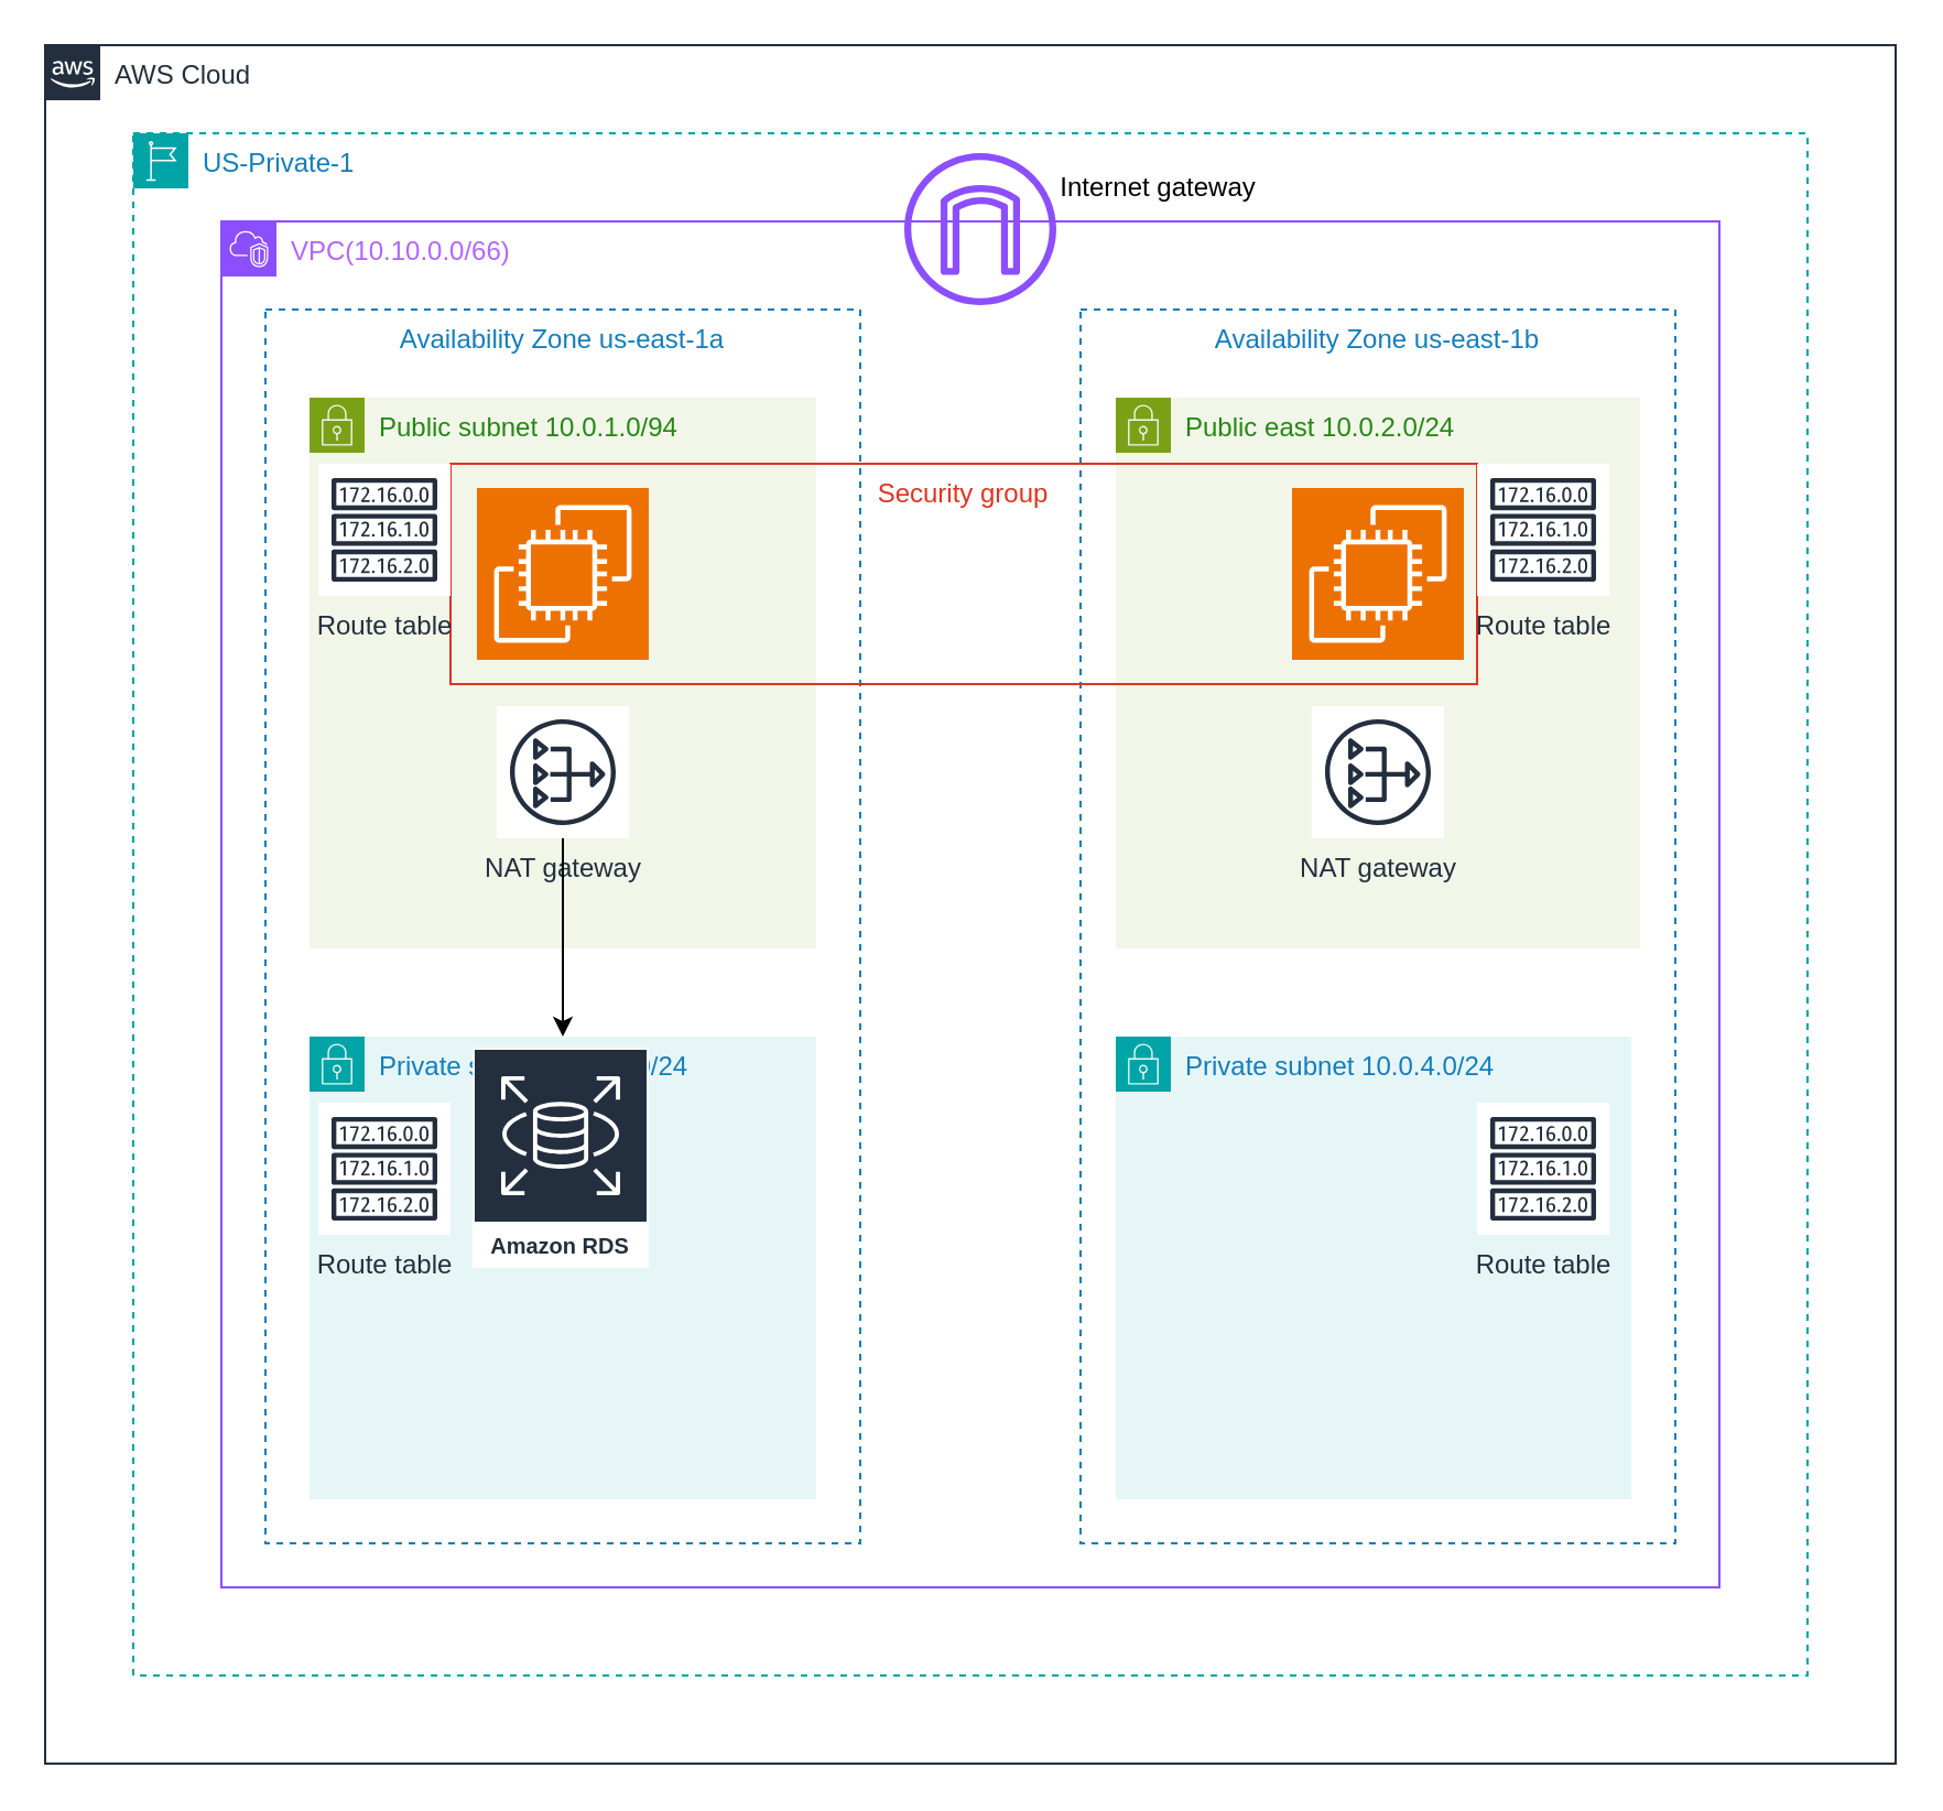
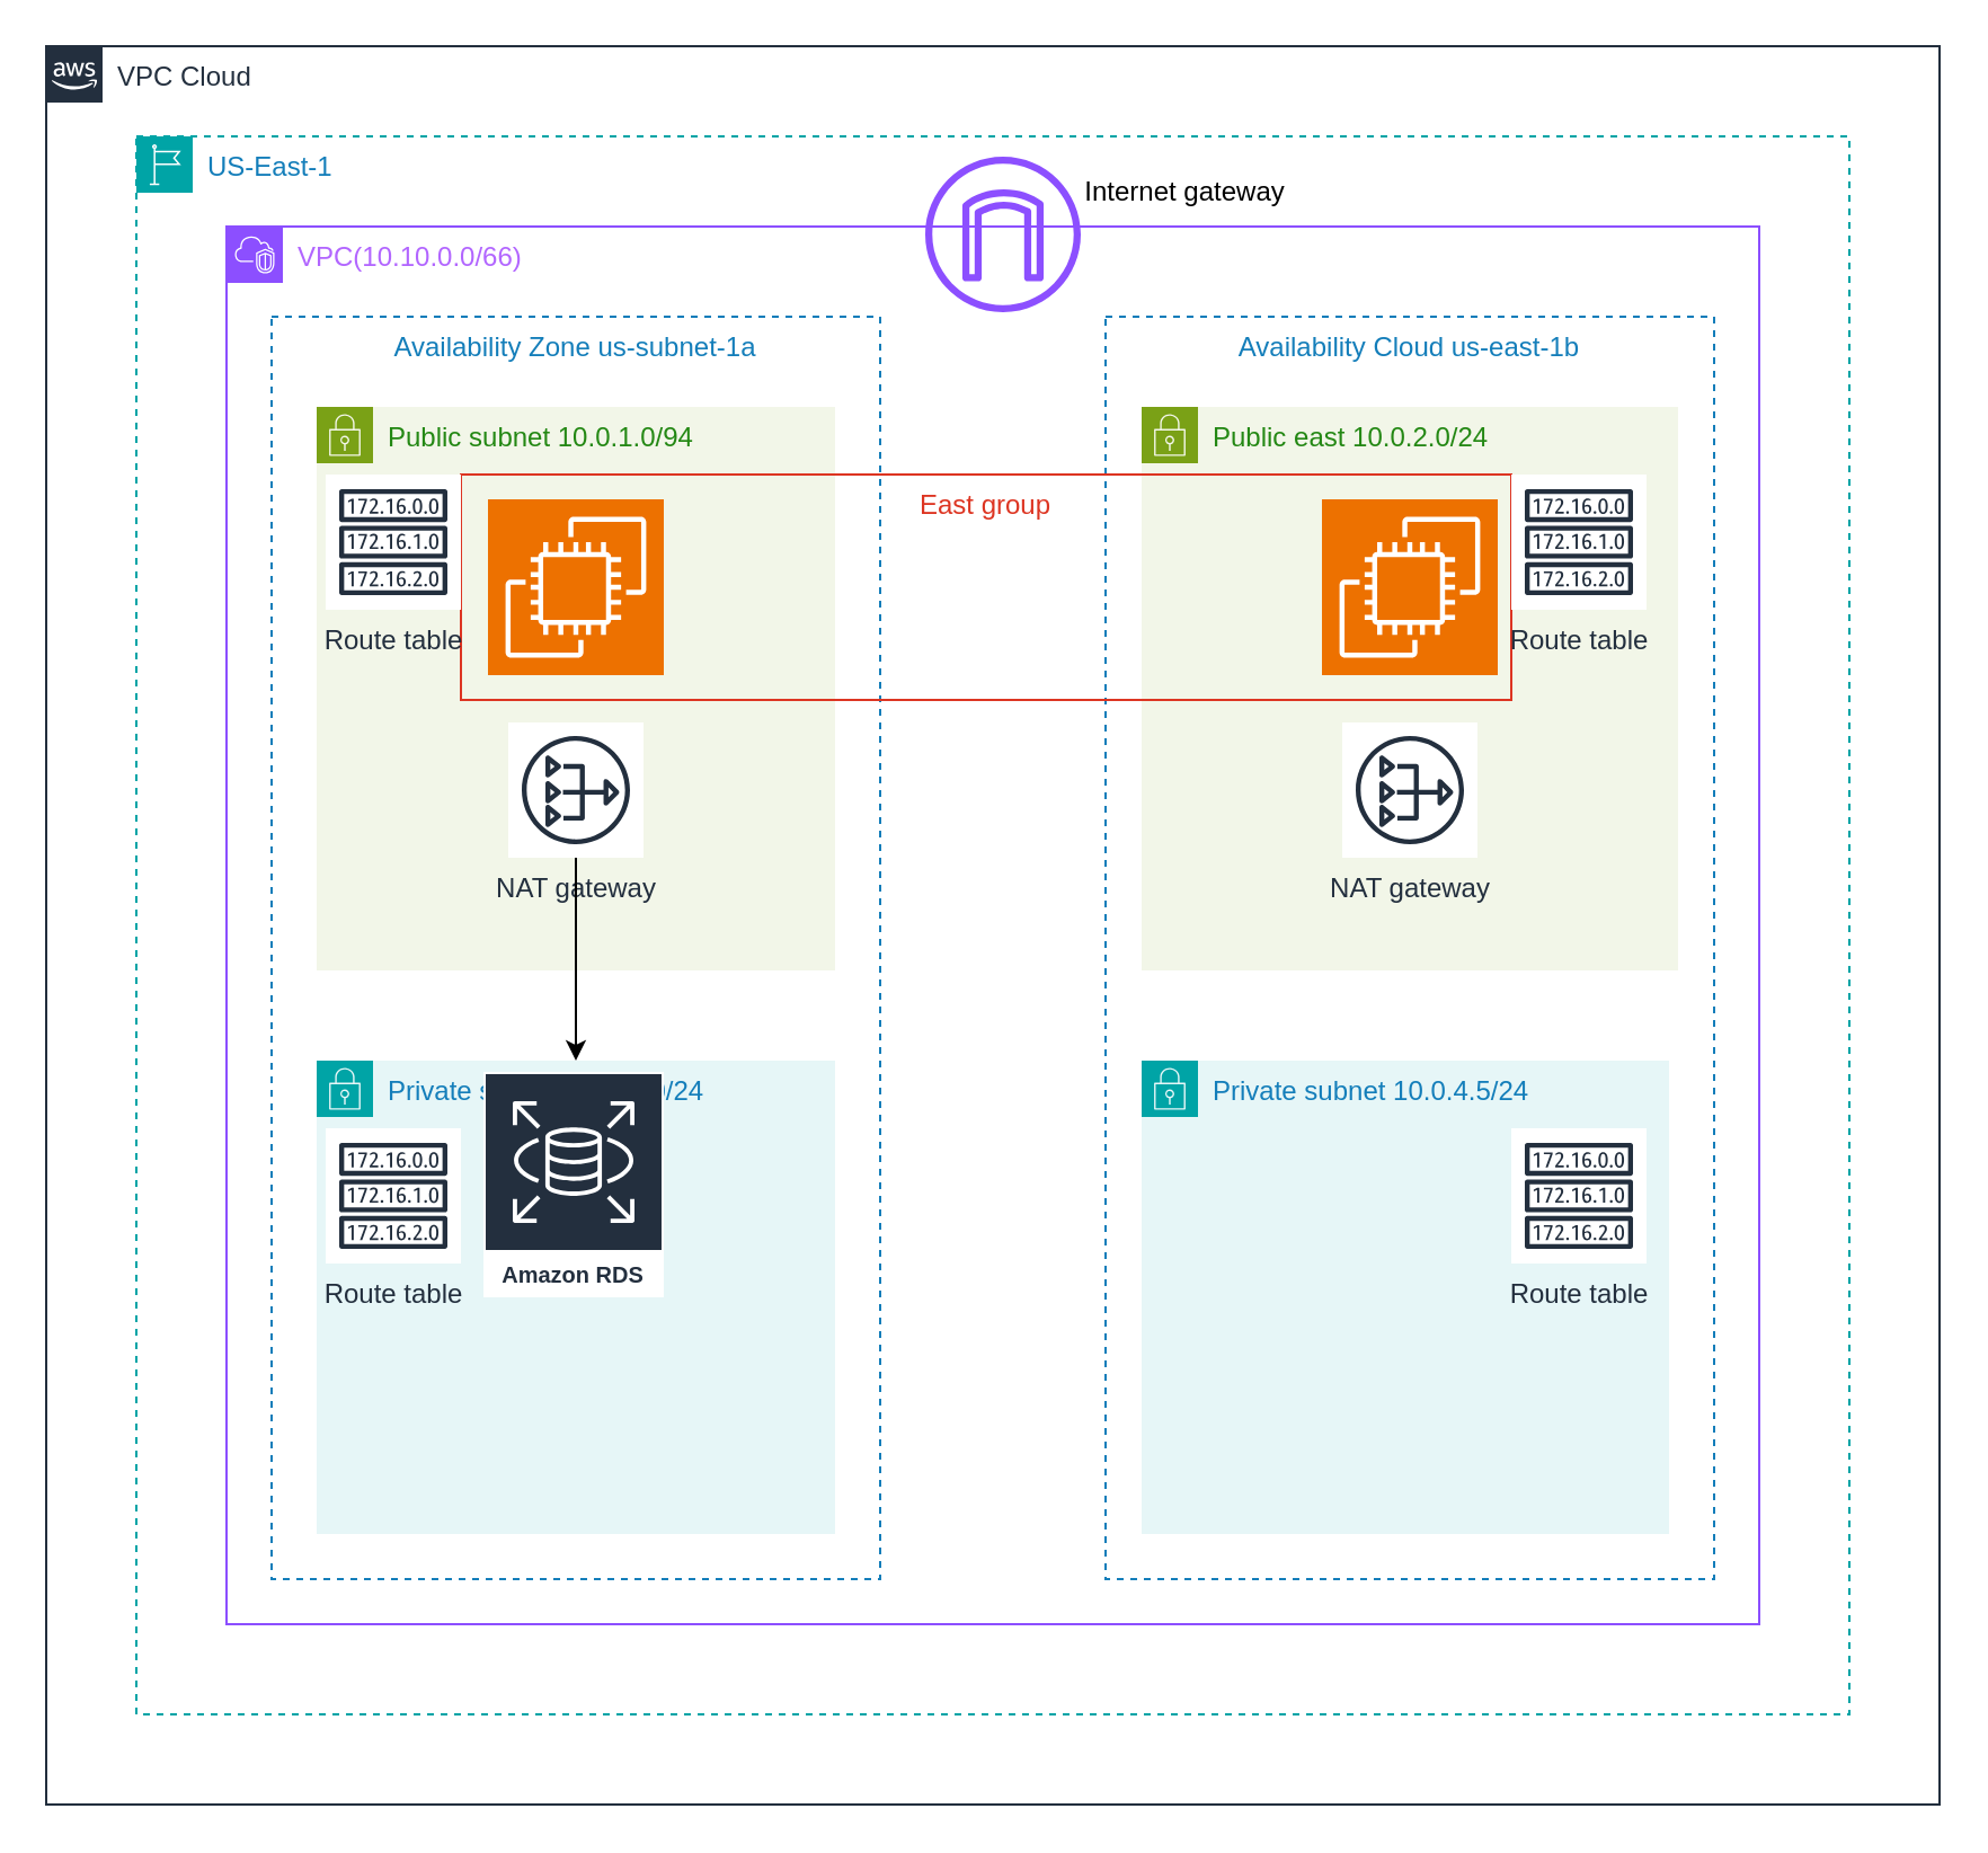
  <mxCell id="0" />
  <mxCell id="1" parent="0" />
- <mxCell id="2" value="AWS Cloud" style="points=[[0,0],[0.25,0],[0.5,0],[0.75,0],[1,0],[1,0.25],[1,0.5],[1,0.75],[1,1],[0.75,1],[0.5,1],[0.25,1],[0,1],[0,0.75],[0,0.5],[0,0.25]];outlineConnect=0;gradientColor=none;html=1;whiteSpace=wrap;fontSize=12;fontStyle=0;container=1;pointerEvents=0;collapsible=0;recursiveResize=0;shape=mxgraph.aws4.group;grIcon=mxgraph.aws4.group_aws_cloud_alt;strokeColor=#232F3E;fillColor=none;verticalAlign=top;align=left;spacingLeft=30;fontColor=#232F3E;dashed=0;" vertex="1" parent="1"><mxGeometry width="840" height="780" as="geometry" x="20" y="20" /></mxCell>
- <mxCell id="3" value="US-Private-1" style="points=[[0,0],[0.25,0],[0.5,0],[0.75,0],[1,0],[1,0.25],[1,0.5],[1,0.75],[1,1],[0.75,1],[0.5,1],[0.25,1],[0,1],[0,0.75],[0,0.5],[0,0.25]];outlineConnect=0;gradientColor=none;html=1;whiteSpace=wrap;fontSize=12;fontStyle=0;container=1;pointerEvents=0;collapsible=0;recursiveResize=0;shape=mxgraph.aws4.group;grIcon=mxgraph.aws4.group_region;strokeColor=#00A4A6;fillColor=none;verticalAlign=top;align=left;spacingLeft=30;fontColor=#147EBA;dashed=1;" vertex="1" parent="2"><mxGeometry x="40" y="40" width="760" height="700" as="geometry" /></mxCell>
+ <mxCell id="2" value="VPC Cloud" style="points=[[0,0],[0.25,0],[0.5,0],[0.75,0],[1,0],[1,0.25],[1,0.5],[1,0.75],[1,1],[0.75,1],[0.5,1],[0.25,1],[0,1],[0,0.75],[0,0.5],[0,0.25]];outlineConnect=0;gradientColor=none;html=1;whiteSpace=wrap;fontSize=12;fontStyle=0;container=1;pointerEvents=0;collapsible=0;recursiveResize=0;shape=mxgraph.aws4.group;grIcon=mxgraph.aws4.group_aws_cloud_alt;strokeColor=#232F3E;fillColor=none;verticalAlign=top;align=left;spacingLeft=30;fontColor=#232F3E;dashed=0;" vertex="1" parent="1"><mxGeometry width="840" height="780" as="geometry" x="20" y="20" /></mxCell>
+ <mxCell id="3" value="US-East-1" style="points=[[0,0],[0.25,0],[0.5,0],[0.75,0],[1,0],[1,0.25],[1,0.5],[1,0.75],[1,1],[0.75,1],[0.5,1],[0.25,1],[0,1],[0,0.75],[0,0.5],[0,0.25]];outlineConnect=0;gradientColor=none;html=1;whiteSpace=wrap;fontSize=12;fontStyle=0;container=1;pointerEvents=0;collapsible=0;recursiveResize=0;shape=mxgraph.aws4.group;grIcon=mxgraph.aws4.group_region;strokeColor=#00A4A6;fillColor=none;verticalAlign=top;align=left;spacingLeft=30;fontColor=#147EBA;dashed=1;" vertex="1" parent="2"><mxGeometry x="40" y="40" width="760" height="700" as="geometry" /></mxCell>
  <mxCell id="4" value="Internet gateway" style="text;html=1;align=center;verticalAlign=middle;resizable=0;points=[];autosize=1;strokeColor=none;fillColor=none;" vertex="1" parent="3"><mxGeometry x="410" y="10" width="110" height="30" as="geometry" /></mxCell>
  <mxCell id="5" value="&lt;font style=&quot;color: rgb(178, 102, 255);&quot;&gt;VPC(10.10.0.0/66)&lt;/font&gt;" style="points=[[0,0],[0.25,0],[0.5,0],[0.75,0],[1,0],[1,0.25],[1,0.5],[1,0.75],[1,1],[0.75,1],[0.5,1],[0.25,1],[0,1],[0,0.75],[0,0.5],[0,0.25]];outlineConnect=0;gradientColor=none;html=1;whiteSpace=wrap;fontSize=12;fontStyle=0;container=1;pointerEvents=0;collapsible=0;recursiveResize=0;shape=mxgraph.aws4.group;grIcon=mxgraph.aws4.group_vpc2;strokeColor=#8C4FFF;fillColor=none;verticalAlign=top;align=left;spacingLeft=30;fontColor=#AAB7B8;dashed=0;" vertex="1" parent="1"><mxGeometry x="100" y="100" width="680" height="620" as="geometry" /></mxCell>
  <mxCell id="6" value="" style="sketch=0;outlineConnect=0;fontColor=#232F3E;gradientColor=none;fillColor=#8C4FFF;strokeColor=none;dashed=0;verticalLabelPosition=bottom;verticalAlign=top;align=center;html=1;fontSize=12;fontStyle=0;aspect=fixed;pointerEvents=1;shape=mxgraph.aws4.internet_gateway;" vertex="1" parent="5"><mxGeometry x="310" y="-31" width="69" height="69" as="geometry" /></mxCell>
- <mxCell id="7" value="Availability Zone us-east-1a" style="fillColor=none;strokeColor=#147EBA;dashed=1;verticalAlign=top;fontStyle=0;fontColor=#147EBA;whiteSpace=wrap;html=1;" vertex="1" parent="5"><mxGeometry x="20" y="40" width="270" height="560" as="geometry" /></mxCell>
- <mxCell id="8" value="Availability Zone us-east-1b" style="fillColor=none;strokeColor=#147EBA;dashed=1;verticalAlign=top;fontStyle=0;fontColor=#147EBA;whiteSpace=wrap;html=1;" vertex="1" parent="5"><mxGeometry x="390" y="40" width="270" height="560" as="geometry" /></mxCell>
+ <mxCell id="7" value="Availability Zone us-subnet-1a" style="fillColor=none;strokeColor=#147EBA;dashed=1;verticalAlign=top;fontStyle=0;fontColor=#147EBA;whiteSpace=wrap;html=1;" vertex="1" parent="5"><mxGeometry x="20" y="40" width="270" height="560" as="geometry" /></mxCell>
+ <mxCell id="8" value="Availability Cloud us-east-1b" style="fillColor=none;strokeColor=#147EBA;dashed=1;verticalAlign=top;fontStyle=0;fontColor=#147EBA;whiteSpace=wrap;html=1;" vertex="1" parent="5"><mxGeometry x="390" y="40" width="270" height="560" as="geometry" /></mxCell>
  <mxCell id="9" value="Public subnet 10.0.1.0/94" style="points=[[0,0],[0.25,0],[0.5,0],[0.75,0],[1,0],[1,0.25],[1,0.5],[1,0.75],[1,1],[0.75,1],[0.5,1],[0.25,1],[0,1],[0,0.75],[0,0.5],[0,0.25]];outlineConnect=0;gradientColor=none;html=1;whiteSpace=wrap;fontSize=12;fontStyle=0;container=1;pointerEvents=0;collapsible=0;recursiveResize=0;shape=mxgraph.aws4.group;grIcon=mxgraph.aws4.group_security_group;grStroke=0;strokeColor=#7AA116;fillColor=#F2F6E8;verticalAlign=top;align=left;spacingLeft=30;fontColor=#248814;dashed=0;" vertex="1" parent="5"><mxGeometry x="40" y="80" width="230" height="250" as="geometry" /></mxCell>
  <mxCell id="10" value="NAT gateway" style="sketch=0;outlineConnect=0;fontColor=#232F3E;gradientColor=none;strokeColor=#232F3E;fillColor=#ffffff;dashed=0;verticalLabelPosition=bottom;verticalAlign=top;align=center;html=1;fontSize=12;fontStyle=0;aspect=fixed;shape=mxgraph.aws4.resourceIcon;resIcon=mxgraph.aws4.nat_gateway;" vertex="1" parent="9"><mxGeometry x="85" y="140" width="60" height="60" as="geometry" /></mxCell>
  <mxCell id="11" value="Public east 10.0.2.0/24" style="points=[[0,0],[0.25,0],[0.5,0],[0.75,0],[1,0],[1,0.25],[1,0.5],[1,0.75],[1,1],[0.75,1],[0.5,1],[0.25,1],[0,1],[0,0.75],[0,0.5],[0,0.25]];outlineConnect=0;gradientColor=none;html=1;whiteSpace=wrap;fontSize=12;fontStyle=0;container=1;pointerEvents=0;collapsible=0;recursiveResize=0;shape=mxgraph.aws4.group;grIcon=mxgraph.aws4.group_security_group;grStroke=0;strokeColor=#7AA116;fillColor=#F2F6E8;verticalAlign=top;align=left;spacingLeft=30;fontColor=#248814;dashed=0;" vertex="1" parent="5"><mxGeometry x="406" y="80" width="238" height="250" as="geometry" /></mxCell>
  <mxCell id="12" value="NAT gateway" style="sketch=0;outlineConnect=0;fontColor=#232F3E;gradientColor=none;strokeColor=#232F3E;fillColor=#ffffff;dashed=0;verticalLabelPosition=bottom;verticalAlign=top;align=center;html=1;fontSize=12;fontStyle=0;aspect=fixed;shape=mxgraph.aws4.resourceIcon;resIcon=mxgraph.aws4.nat_gateway;" vertex="1" parent="11"><mxGeometry x="89" y="140" width="60" height="60" as="geometry" /></mxCell>
- <mxCell id="13" value="Security group" style="fillColor=none;strokeColor=#DD3522;verticalAlign=top;fontStyle=0;fontColor=#DD3522;whiteSpace=wrap;html=1;" vertex="1" parent="5"><mxGeometry x="104" y="110" width="466" height="100" as="geometry" /></mxCell>
+ <mxCell id="13" value="East group" style="fillColor=none;strokeColor=#DD3522;verticalAlign=top;fontStyle=0;fontColor=#DD3522;whiteSpace=wrap;html=1;" vertex="1" parent="5"><mxGeometry x="104" y="110" width="466" height="100" as="geometry" /></mxCell>
  <mxCell id="14" value="" style="sketch=0;points=[[0,0,0],[0.25,0,0],[0.5,0,0],[0.75,0,0],[1,0,0],[0,1,0],[0.25,1,0],[0.5,1,0],[0.75,1,0],[1,1,0],[0,0.25,0],[0,0.5,0],[0,0.75,0],[1,0.25,0],[1,0.5,0],[1,0.75,0]];outlineConnect=0;fontColor=#232F3E;fillColor=#ED7100;strokeColor=#ffffff;dashed=0;verticalLabelPosition=bottom;verticalAlign=top;align=center;html=1;fontSize=12;fontStyle=0;aspect=fixed;shape=mxgraph.aws4.resourceIcon;resIcon=mxgraph.aws4.ec2;" vertex="1" parent="5"><mxGeometry x="116" y="121" width="78" height="78" as="geometry" /></mxCell>
  <mxCell id="15" value="" style="sketch=0;points=[[0,0,0],[0.25,0,0],[0.5,0,0],[0.75,0,0],[1,0,0],[0,1,0],[0.25,1,0],[0.5,1,0],[0.75,1,0],[1,1,0],[0,0.25,0],[0,0.5,0],[0,0.75,0],[1,0.25,0],[1,0.5,0],[1,0.75,0]];outlineConnect=0;fontColor=#232F3E;fillColor=#ED7100;strokeColor=#ffffff;dashed=0;verticalLabelPosition=bottom;verticalAlign=top;align=center;html=1;fontSize=12;fontStyle=0;aspect=fixed;shape=mxgraph.aws4.resourceIcon;resIcon=mxgraph.aws4.ec2;" vertex="1" parent="5"><mxGeometry x="486" y="121" width="78" height="78" as="geometry" /></mxCell>
  <mxCell id="16" value="Route table" style="sketch=0;outlineConnect=0;fontColor=#232F3E;gradientColor=none;strokeColor=#232F3E;fillColor=#ffffff;dashed=0;verticalLabelPosition=bottom;verticalAlign=top;align=center;html=1;fontSize=12;fontStyle=0;aspect=fixed;shape=mxgraph.aws4.resourceIcon;resIcon=mxgraph.aws4.route_table;" vertex="1" parent="5"><mxGeometry x="44" y="110" width="60" height="60" as="geometry" /></mxCell>
  <mxCell id="17" value="Route table" style="sketch=0;outlineConnect=0;fontColor=#232F3E;gradientColor=none;strokeColor=#232F3E;fillColor=#ffffff;dashed=0;verticalLabelPosition=bottom;verticalAlign=top;align=center;html=1;fontSize=12;fontStyle=0;aspect=fixed;shape=mxgraph.aws4.resourceIcon;resIcon=mxgraph.aws4.route_table;" vertex="1" parent="5"><mxGeometry x="570" y="110" width="60" height="60" as="geometry" /></mxCell>
  <mxCell id="18" value="Private subnet 10.0.3.0/24" style="points=[[0,0],[0.25,0],[0.5,0],[0.75,0],[1,0],[1,0.25],[1,0.5],[1,0.75],[1,1],[0.75,1],[0.5,1],[0.25,1],[0,1],[0,0.75],[0,0.5],[0,0.25]];outlineConnect=0;gradientColor=none;html=1;whiteSpace=wrap;fontSize=12;fontStyle=0;container=1;pointerEvents=0;collapsible=0;recursiveResize=0;shape=mxgraph.aws4.group;grIcon=mxgraph.aws4.group_security_group;grStroke=0;strokeColor=#00A4A6;fillColor=#E6F6F7;verticalAlign=top;align=left;spacingLeft=30;fontColor=#147EBA;dashed=0;" vertex="1" parent="5"><mxGeometry x="40" y="370" width="230" height="210" as="geometry" /></mxCell>
- <mxCell id="19" value="Private subnet 10.0.4.0/24" style="points=[[0,0],[0.25,0],[0.5,0],[0.75,0],[1,0],[1,0.25],[1,0.5],[1,0.75],[1,1],[0.75,1],[0.5,1],[0.25,1],[0,1],[0,0.75],[0,0.5],[0,0.25]];outlineConnect=0;gradientColor=none;html=1;whiteSpace=wrap;fontSize=12;fontStyle=0;container=1;pointerEvents=0;collapsible=0;recursiveResize=0;shape=mxgraph.aws4.group;grIcon=mxgraph.aws4.group_security_group;grStroke=0;strokeColor=#00A4A6;fillColor=#E6F6F7;verticalAlign=top;align=left;spacingLeft=30;fontColor=#147EBA;dashed=0;" vertex="1" parent="5"><mxGeometry x="406" y="370" width="234" height="210" as="geometry" /></mxCell>
+ <mxCell id="19" value="Private subnet 10.0.4.5/24" style="points=[[0,0],[0.25,0],[0.5,0],[0.75,0],[1,0],[1,0.25],[1,0.5],[1,0.75],[1,1],[0.75,1],[0.5,1],[0.25,1],[0,1],[0,0.75],[0,0.5],[0,0.25]];outlineConnect=0;gradientColor=none;html=1;whiteSpace=wrap;fontSize=12;fontStyle=0;container=1;pointerEvents=0;collapsible=0;recursiveResize=0;shape=mxgraph.aws4.group;grIcon=mxgraph.aws4.group_security_group;grStroke=0;strokeColor=#00A4A6;fillColor=#E6F6F7;verticalAlign=top;align=left;spacingLeft=30;fontColor=#147EBA;dashed=0;" vertex="1" parent="5"><mxGeometry x="406" y="370" width="234" height="210" as="geometry" /></mxCell>
  <mxCell id="20" value="Route table" style="sketch=0;outlineConnect=0;fontColor=#232F3E;gradientColor=none;strokeColor=#232F3E;fillColor=#ffffff;dashed=0;verticalLabelPosition=bottom;verticalAlign=top;align=center;html=1;fontSize=12;fontStyle=0;aspect=fixed;shape=mxgraph.aws4.resourceIcon;resIcon=mxgraph.aws4.route_table;" vertex="1" parent="5"><mxGeometry x="44" y="400" width="60" height="60" as="geometry" /></mxCell>
  <mxCell id="21" value="Route table" style="sketch=0;outlineConnect=0;fontColor=#232F3E;gradientColor=none;strokeColor=#232F3E;fillColor=#ffffff;dashed=0;verticalLabelPosition=bottom;verticalAlign=top;align=center;html=1;fontSize=12;fontStyle=0;aspect=fixed;shape=mxgraph.aws4.resourceIcon;resIcon=mxgraph.aws4.route_table;" vertex="1" parent="5"><mxGeometry x="570" y="400" width="60" height="60" as="geometry" /></mxCell>
  <mxCell id="22" value="Amazon RDS" style="sketch=0;outlineConnect=0;fontColor=#232F3E;gradientColor=none;strokeColor=#ffffff;fillColor=#232F3E;dashed=0;verticalLabelPosition=middle;verticalAlign=bottom;align=center;html=1;whiteSpace=wrap;fontSize=10;fontStyle=1;spacing=3;shape=mxgraph.aws4.productIcon;prIcon=mxgraph.aws4.rds;" vertex="1" parent="5"><mxGeometry x="114" y="375" width="80" height="100" as="geometry" /></mxCell>
  <mxCell id="23" value="" style="endArrow=classic;html=1;rounded=0;" edge="1" parent="5" source="10" target="18"><mxGeometry width="50" height="50" relative="1" as="geometry"><mxPoint x="160" y="280" as="sourcePoint" /><mxPoint x="210" y="230" as="targetPoint" /></mxGeometry></mxCell>
